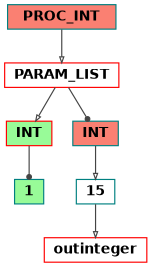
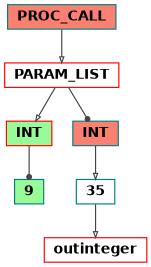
  digraph {
    bgcolor=white
    ordering=out
    ranksep=.4
    node [color=teal fillcolor=white fixedsize=false fontcolor=black fontname="Helvetica-bold" fontsize=12 shape=box style="filled, solid"]
    edge [arrowhead=onormal arrowsize=.5 color="#444444"]
-   n1 [fillcolor=salmon height=.25 label=PROC_INT width=.25]
+   n1 [fillcolor=salmon height=.25 label=PROC_CALL width=.25]
    n2 [color=red height=.25 label=PARAM_LIST width=.25]
    n3 [color=red height=.25 label=outinteger width=.25]
    n4 [color=red fillcolor=palegreen height=.25 label=INT width=.25]
    n5 [fillcolor=salmon height=.25 label=INT width=.25]
-   n6 [fillcolor=palegreen height=.25 label=1 width=.25]
-   n7 [height=.25 label=15 width=.25]
+   n6 [fillcolor=palegreen height=.25 label=9 width=.25]
+   n7 [height=.25 label=35 width=.25]
    n1 -> n2
    n2 -> n4
    n2 -> n5 [arrowhead=dot]
    n4 -> n6 [arrowhead=dot]
    n5 -> n7
    n7 -> n3
  }
